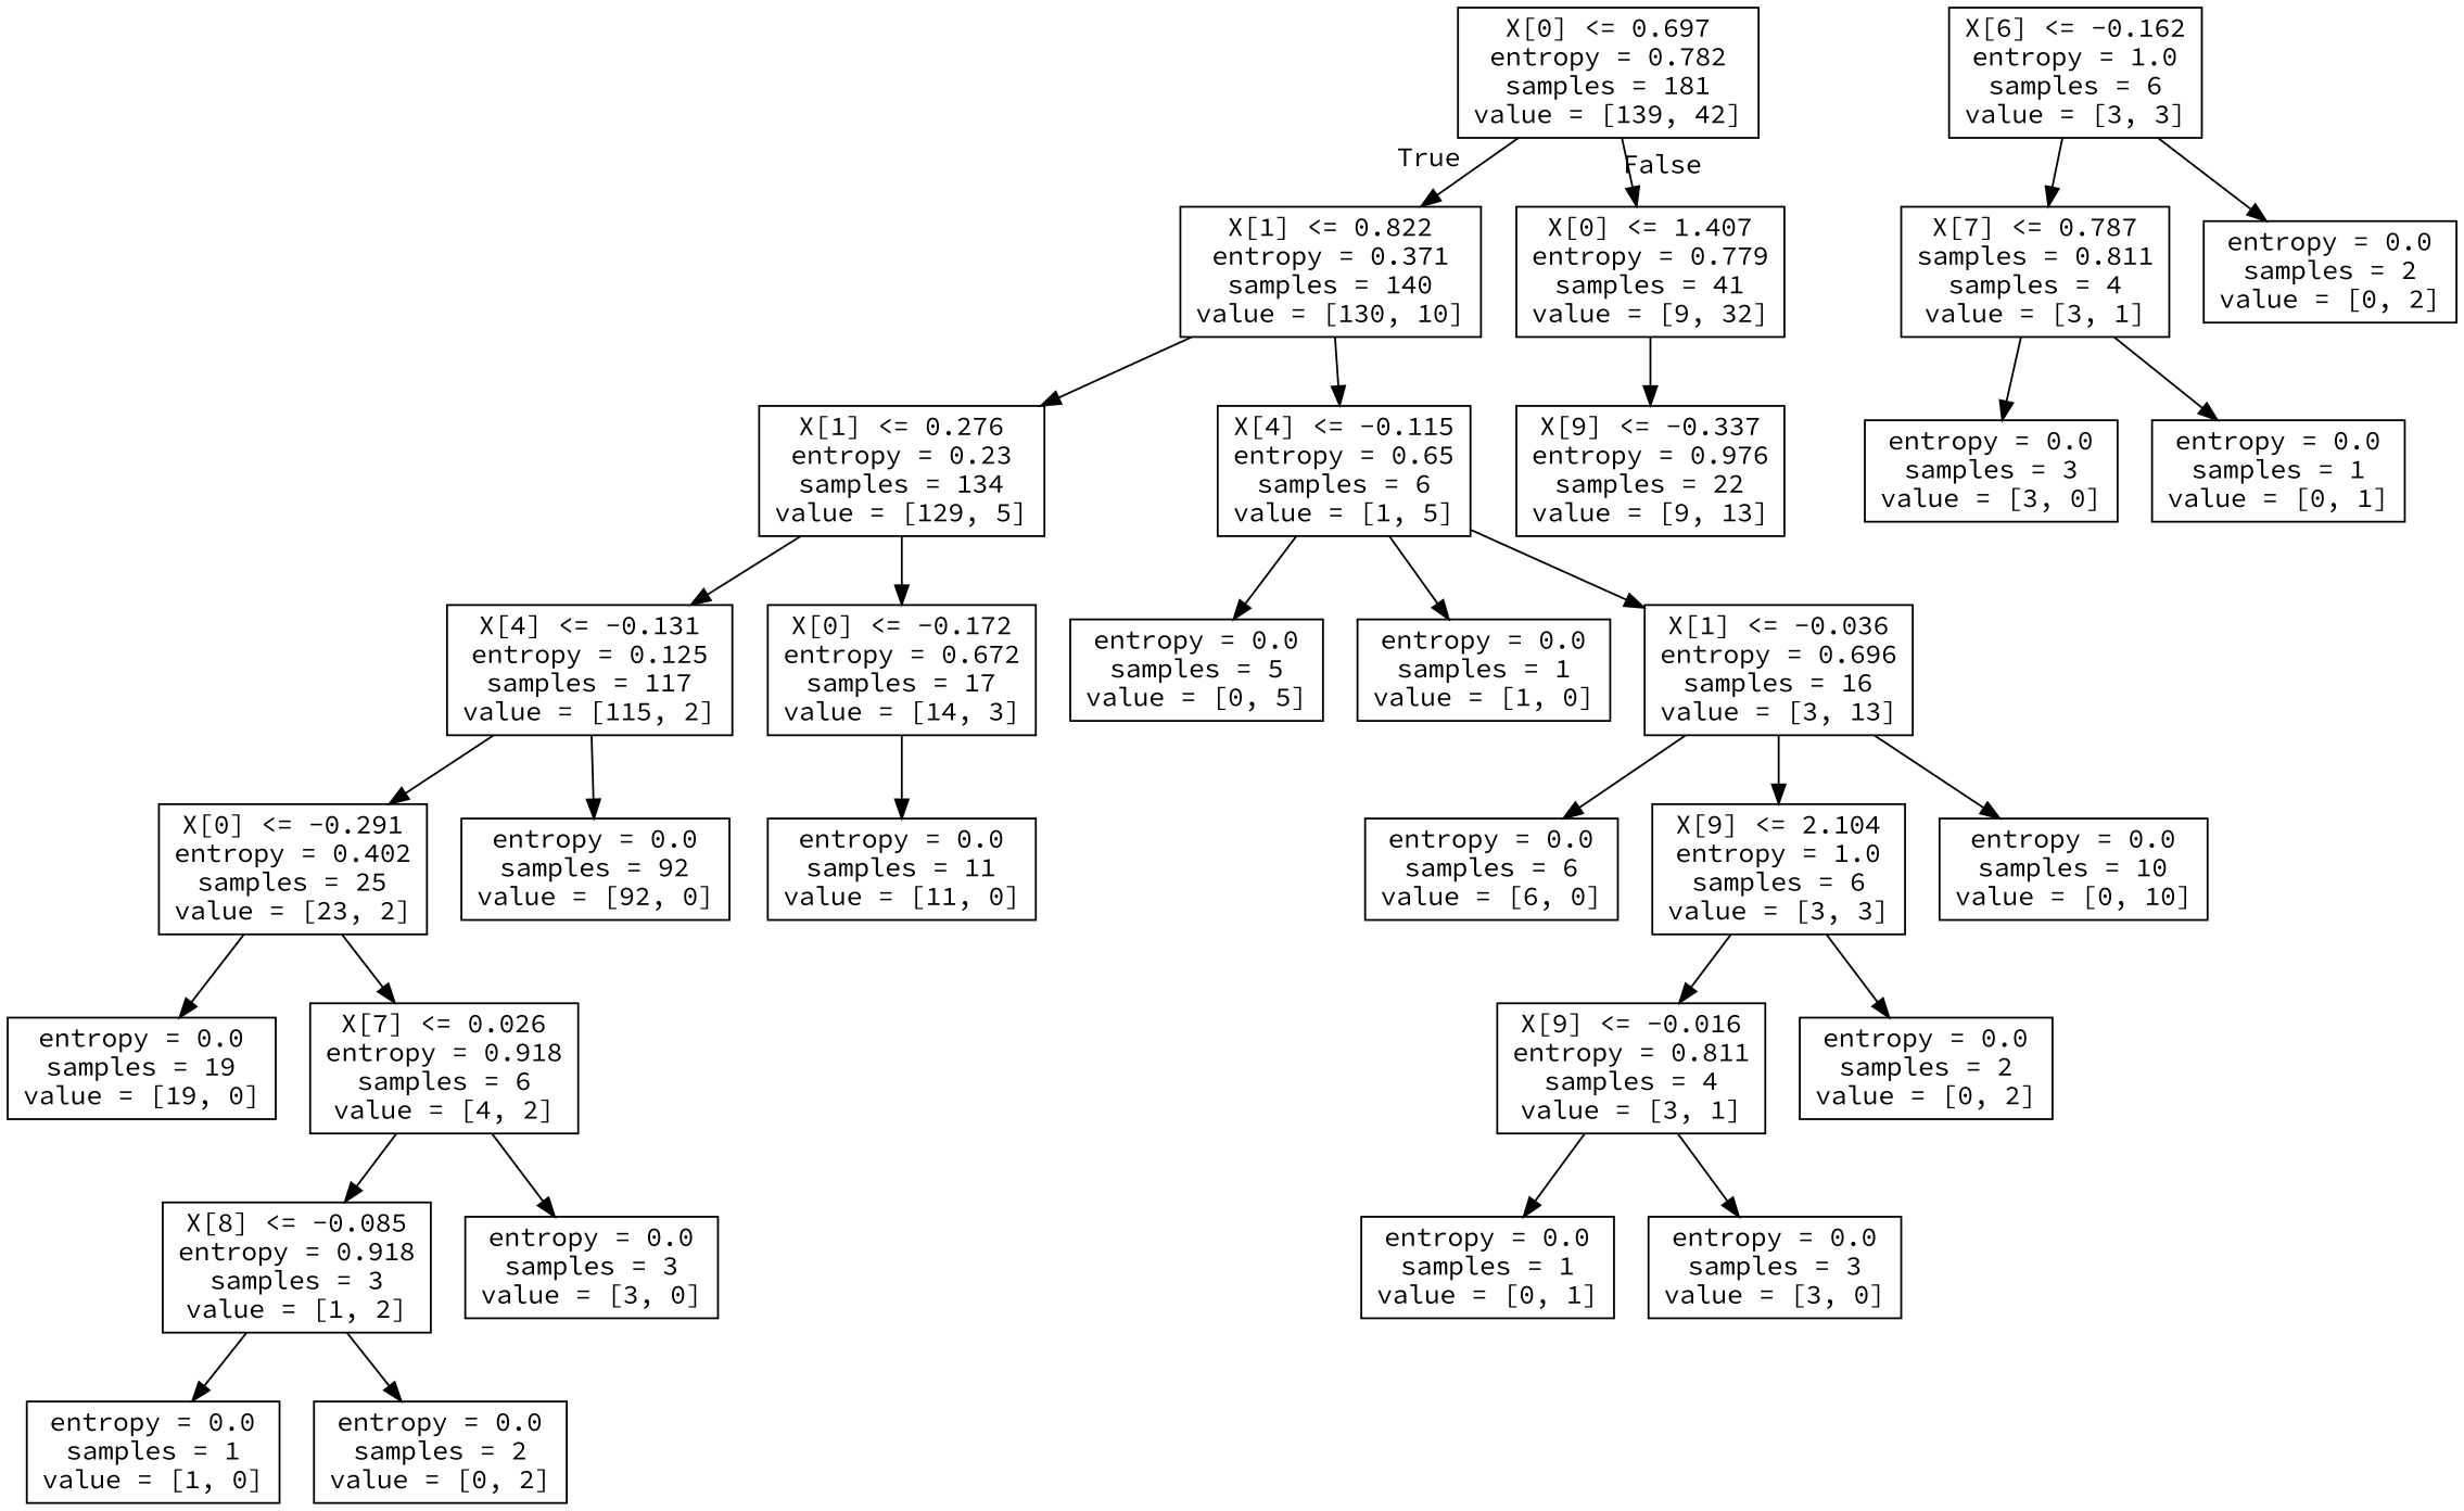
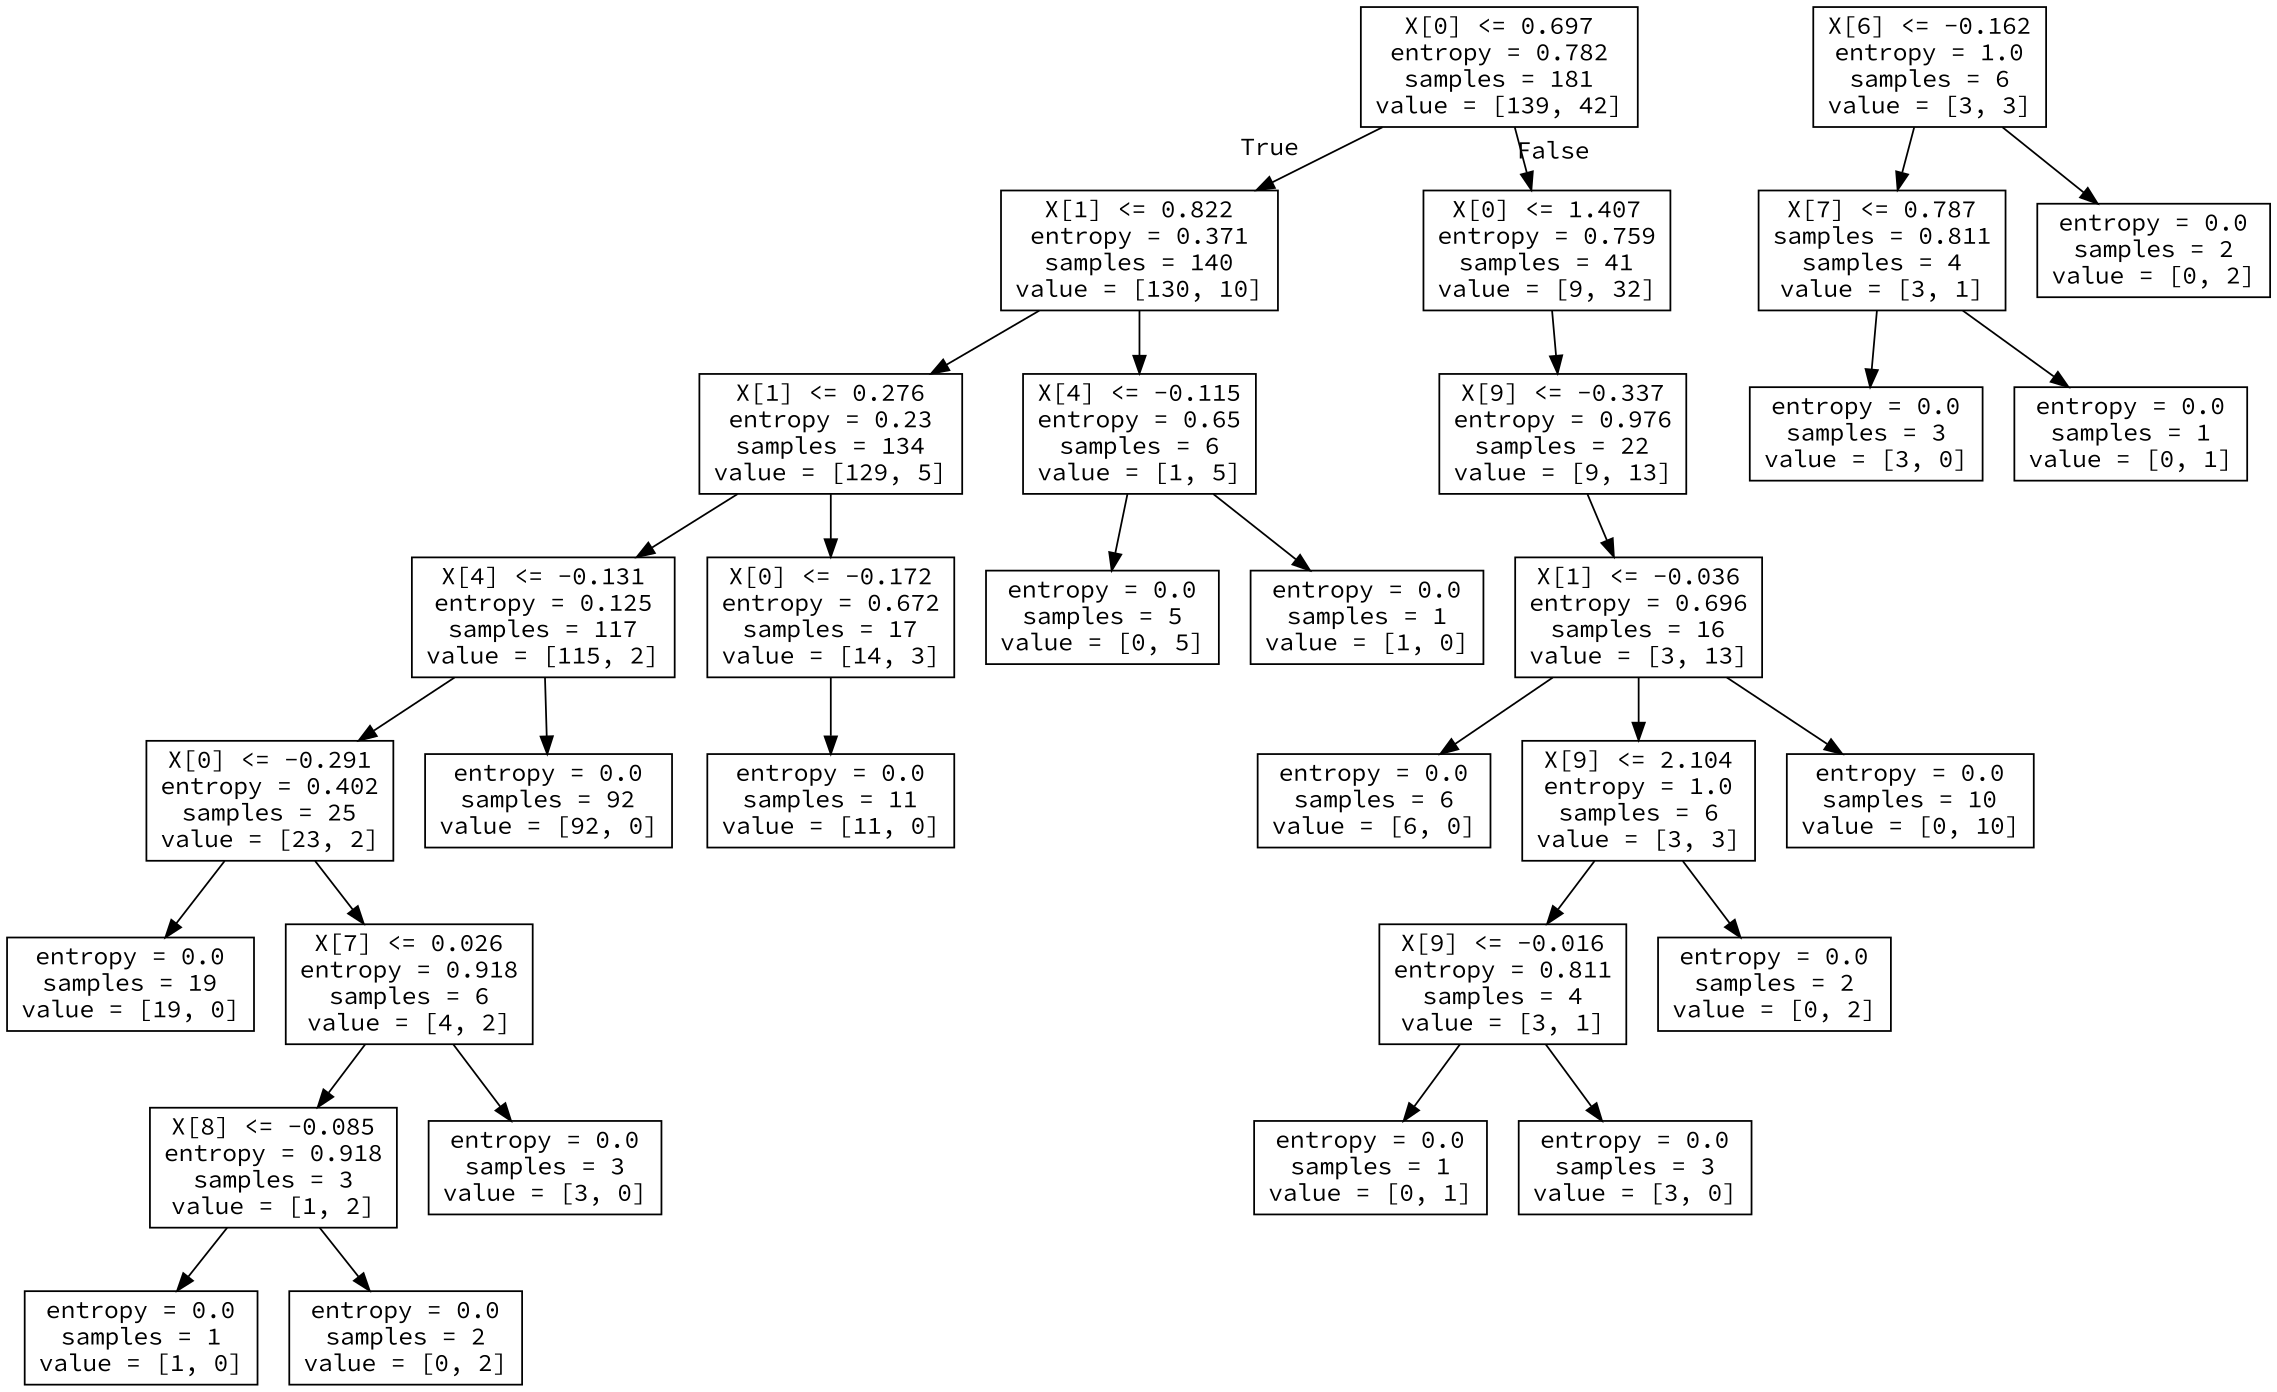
  digraph {
    fontname="Source Code Pro"
    node [fontname="Source Code Pro" shape=box]
    edge [fontname="Source Code Pro"]
    n1 [label="X[0] <= 0.697\nentropy = 0.782\nsamples = 181\nvalue = [139, 42]"]
    n2 [label="X[1] <= 0.822\nentropy = 0.371\nsamples = 140\nvalue = [130, 10]"]
-   n3 [label="X[0] <= 1.407\nentropy = 0.779\nsamples = 41\nvalue = [9, 32]"]
+   n3 [label="X[0] <= 1.407\nentropy = 0.759\nsamples = 41\nvalue = [9, 32]"]
    n4 [label="X[1] <= 0.276\nentropy = 0.23\nsamples = 134\nvalue = [129, 5]"]
    n5 [label="X[4] <= -0.115\nentropy = 0.65\nsamples = 6\nvalue = [1, 5]"]
    n6 [label="X[9] <= -0.337\nentropy = 0.976\nsamples = 22\nvalue = [9, 13]"]
    n7 [label="X[4] <= -0.131\nentropy = 0.125\nsamples = 117\nvalue = [115, 2]"]
    n8 [label="X[0] <= -0.172\nentropy = 0.672\nsamples = 17\nvalue = [14, 3]"]
    n9 [label="entropy = 0.0\nsamples = 5\nvalue = [0, 5]"]
    n10 [label="entropy = 0.0\nsamples = 1\nvalue = [1, 0]"]
    n11 [label="X[0] <= -0.291\nentropy = 0.402\nsamples = 25\nvalue = [23, 2]"]
    n12 [label="entropy = 0.0\nsamples = 92\nvalue = [92, 0]"]
    n13 [label="entropy = 0.0\nsamples = 11\nvalue = [11, 0]"]
    n14 [label="entropy = 0.0\nsamples = 19\nvalue = [19, 0]"]
    n15 [label="X[7] <= 0.026\nentropy = 0.918\nsamples = 6\nvalue = [4, 2]"]
    n16 [label="X[8] <= -0.085\nentropy = 0.918\nsamples = 3\nvalue = [1, 2]"]
    n17 [label="entropy = 0.0\nsamples = 3\nvalue = [3, 0]"]
    n18 [label="entropy = 0.0\nsamples = 1\nvalue = [1, 0]"]
    n19 [label="entropy = 0.0\nsamples = 2\nvalue = [0, 2]"]
    n20 [label="X[6] <= -0.162\nentropy = 1.0\nsamples = 6\nvalue = [3, 3]"]
    n21 [label="X[7] <= 0.787\nsamples = 0.811\nsamples = 4\nvalue = [3, 1]"]
    n22 [label="entropy = 0.0\nsamples = 2\nvalue = [0, 2]"]
    n23 [label="entropy = 0.0\nsamples = 3\nvalue = [3, 0]"]
    n24 [label="entropy = 0.0\nsamples = 1\nvalue = [0, 1]"]
    n25 [label="X[1] <= -0.036\nentropy = 0.696\nsamples = 16\nvalue = [3, 13]"]
    n26 [label="entropy = 0.0\nsamples = 6\nvalue = [6, 0]"]
    n27 [label="X[9] <= 2.104\nentropy = 1.0\nsamples = 6\nvalue = [3, 3]"]
    n28 [label="entropy = 0.0\nsamples = 10\nvalue = [0, 10]"]
    n29 [label="X[9] <= -0.016\nentropy = 0.811\nsamples = 4\nvalue = [3, 1]"]
    n30 [label="entropy = 0.0\nsamples = 2\nvalue = [0, 2]"]
    n31 [label="entropy = 0.0\nsamples = 1\nvalue = [0, 1]"]
    n32 [label="entropy = 0.0\nsamples = 3\nvalue = [3, 0]"]
    n1 -> n2 [headlabel=True labelangle=45 labeldistance=2.5]
    n1 -> n3 [headlabel=False labelangle=-45 labeldistance=2.5]
    n2 -> n4
    n2 -> n5
    n3 -> n6
    n4 -> n7
    n4 -> n8
    n5 -> n9
    n5 -> n10
-   n5 -> n25
+   n6 -> n25
    n7 -> n11
    n7 -> n12
    n8 -> n13
    n11 -> n14
    n11 -> n15
    n15 -> n16
    n15 -> n17
    n16 -> n18
    n16 -> n19
    n20 -> n21
    n20 -> n22
    n21 -> n23
    n21 -> n24
    n25 -> n26
    n25 -> n27
    n25 -> n28
    n27 -> n29
    n27 -> n30
    n29 -> n31
    n29 -> n32
  }
